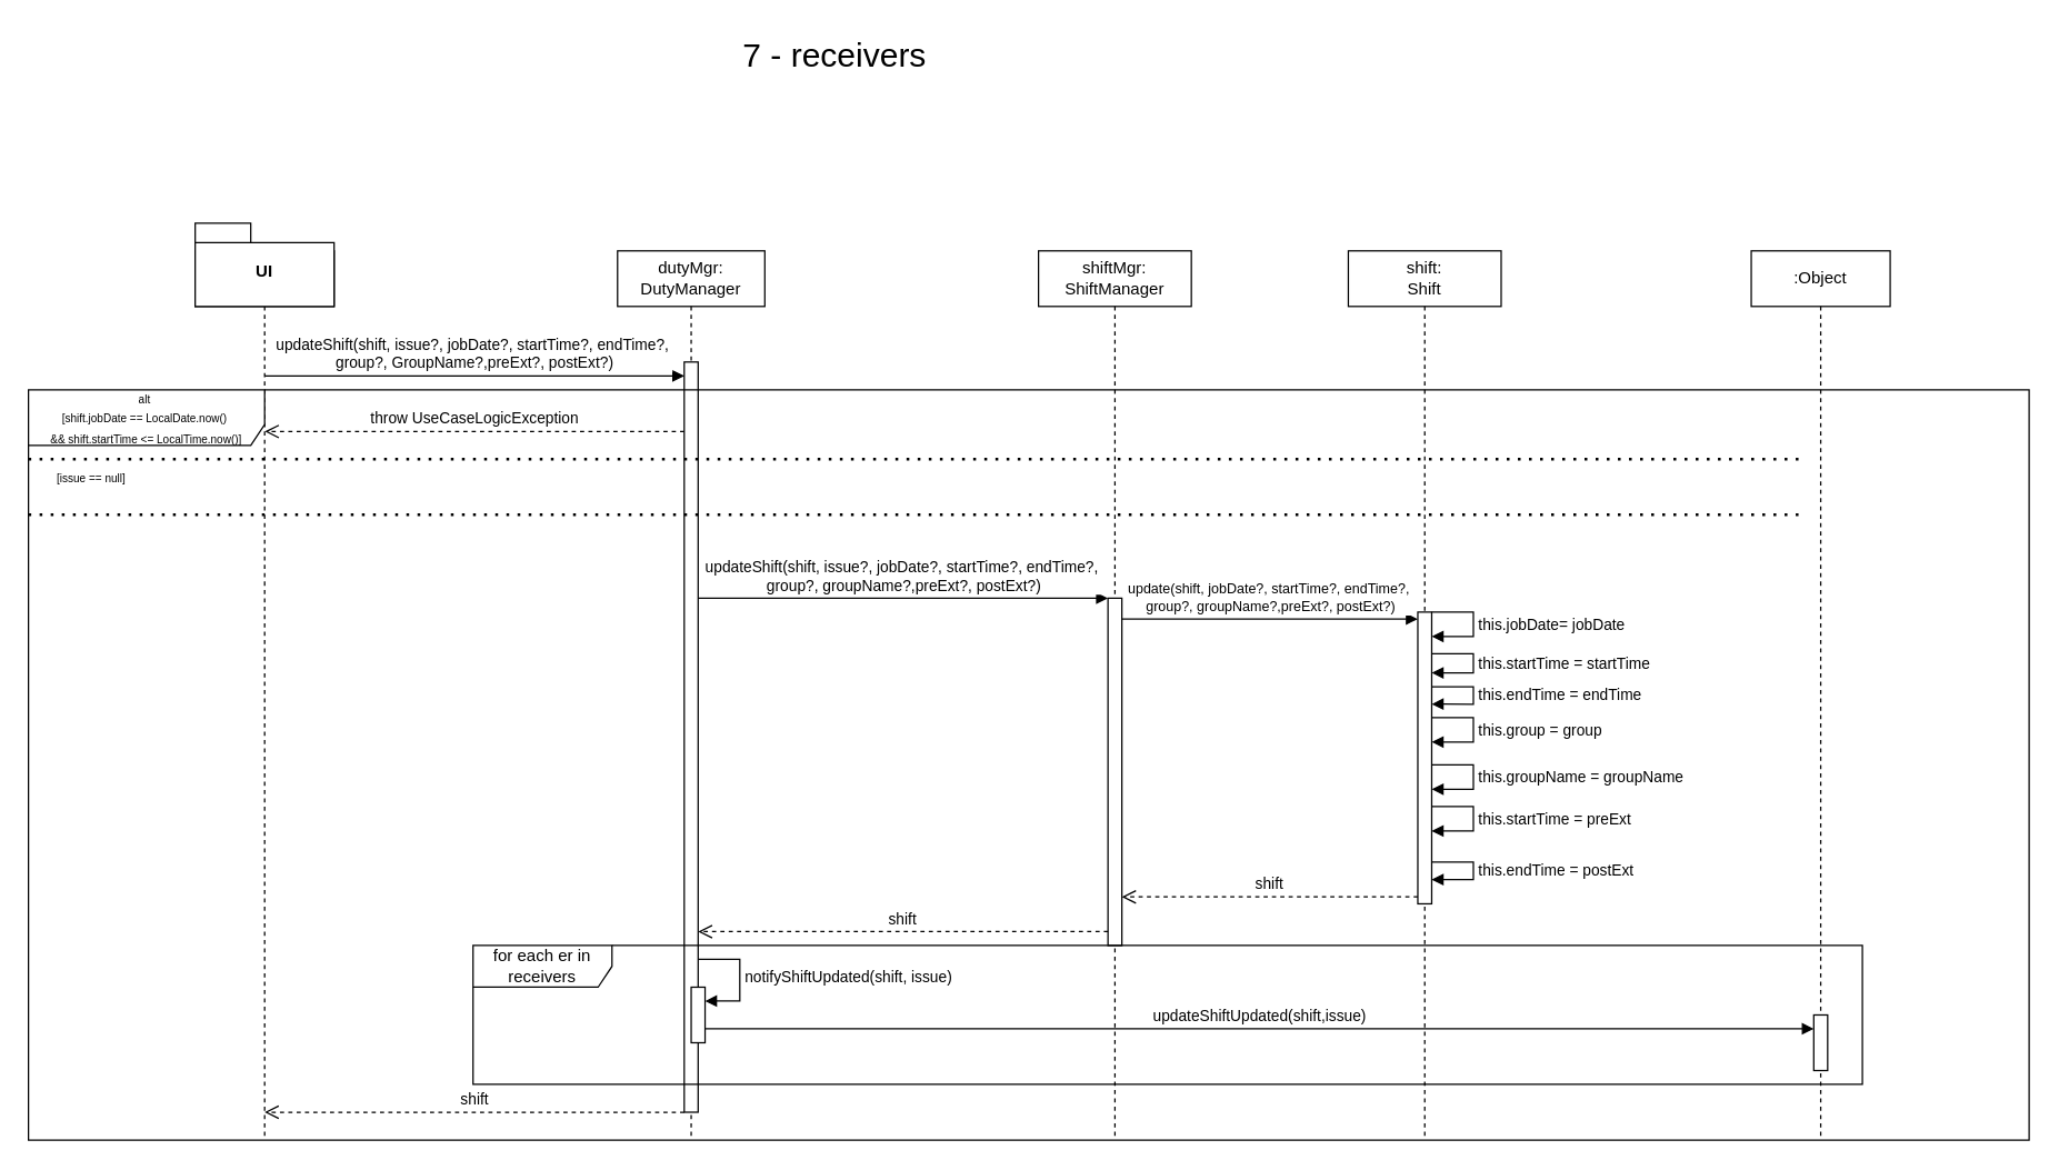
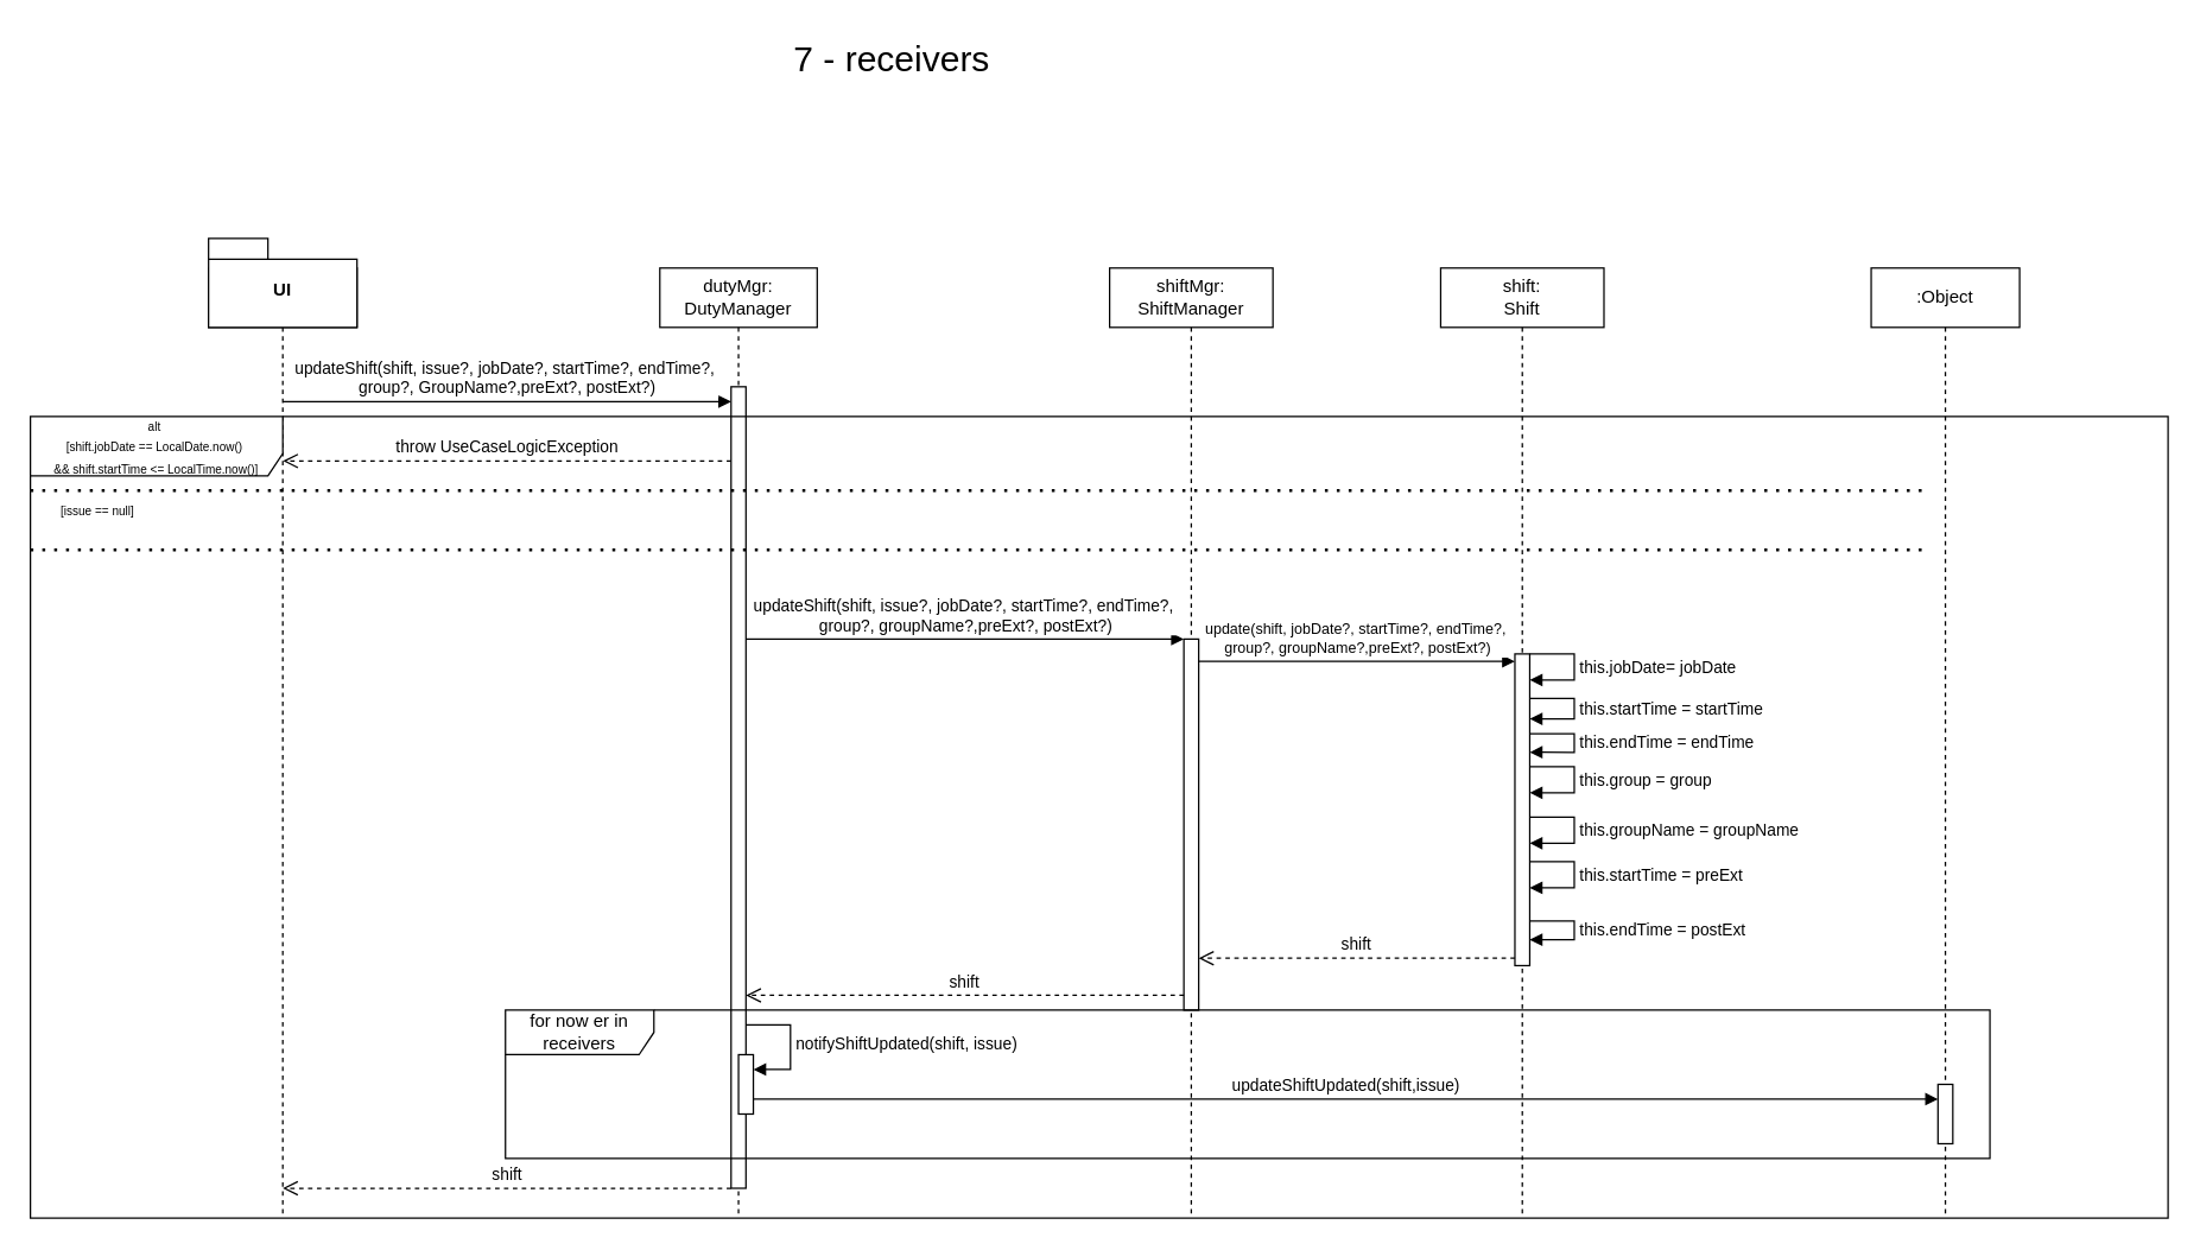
  <mxCell id="0" />
  <mxCell id="1" parent="0" />
  <mxCell id="2" value=":Object" style="shape=umlLifeline;perimeter=lifelinePerimeter;whiteSpace=wrap;html=1;container=1;dropTarget=0;collapsible=0;recursiveResize=0;outlineConnect=0;portConstraint=eastwest;newEdgeStyle={&quot;curved&quot;:0,&quot;rounded&quot;:0};" vertex="1" parent="1"><mxGeometry x="140" y="180" width="100" height="640" as="geometry" /></mxCell>
  <mxCell id="3" value="UI" style="shape=folder;fontStyle=1;spacingTop=10;tabWidth=40;tabHeight=14;tabPosition=left;html=1;whiteSpace=wrap;" vertex="1" parent="1"><mxGeometry x="140" y="160" width="100" height="60" as="geometry" /></mxCell>
  <mxCell id="4" value="&lt;font style=&quot;font-size: 24px;&quot;&gt;7 - receivers&lt;/font&gt;" style="text;html=1;align=center;verticalAlign=middle;resizable=0;points=[];autosize=1;strokeColor=none;fillColor=none;" vertex="1" parent="1"><mxGeometry x="510" y="20" width="180" height="40" as="geometry" /></mxCell>
  <mxCell id="5" value="dutyMgr:&lt;div&gt;DutyManager&lt;/div&gt;" style="shape=umlLifeline;perimeter=lifelinePerimeter;whiteSpace=wrap;html=1;container=1;dropTarget=0;collapsible=0;recursiveResize=0;outlineConnect=0;portConstraint=eastwest;newEdgeStyle={&quot;curved&quot;:0,&quot;rounded&quot;:0};" vertex="1" parent="1"><mxGeometry x="444" y="180" width="106" height="640" as="geometry" /></mxCell>
  <mxCell id="6" value="" style="html=1;points=[[0,0,0,0,5],[0,1,0,0,-5],[1,0,0,0,5],[1,1,0,0,-5]];perimeter=orthogonalPerimeter;outlineConnect=0;targetShapes=umlLifeline;portConstraint=eastwest;newEdgeStyle={&quot;curved&quot;:0,&quot;rounded&quot;:0};" vertex="1" parent="5"><mxGeometry x="48" y="80" width="10" height="540" as="geometry" /></mxCell>
  <mxCell id="7" value="updateShift(shift, issue?, jobDate?, startTime?, endTime?,&amp;nbsp;&lt;div&gt;group?, GroupName?,preExt?, postExt?)&lt;/div&gt;" style="html=1;verticalAlign=bottom;endArrow=block;curved=0;rounded=0;" edge="1" parent="1" target="6"><mxGeometry width="80" relative="1" as="geometry"><mxPoint x="190" y="270" as="sourcePoint" /><mxPoint x="270" y="270" as="targetPoint" /></mxGeometry></mxCell>
  <mxCell id="8" value="shiftMgr:&lt;div&gt;ShiftManager&lt;/div&gt;" style="shape=umlLifeline;perimeter=lifelinePerimeter;whiteSpace=wrap;html=1;container=1;dropTarget=0;collapsible=0;recursiveResize=0;outlineConnect=0;portConstraint=eastwest;newEdgeStyle={&quot;curved&quot;:0,&quot;rounded&quot;:0};" vertex="1" parent="1"><mxGeometry x="747" y="180" width="110" height="640" as="geometry" /></mxCell>
  <mxCell id="9" value="" style="html=1;points=[[0,0,0,0,5],[0,1,0,0,-5],[1,0,0,0,5],[1,1,0,0,-5]];perimeter=orthogonalPerimeter;outlineConnect=0;targetShapes=umlLifeline;portConstraint=eastwest;newEdgeStyle={&quot;curved&quot;:0,&quot;rounded&quot;:0};" vertex="1" parent="8"><mxGeometry x="50" y="250" width="10" height="250" as="geometry" /></mxCell>
  <mxCell id="10" value="updateShift(shift, issue?, jobDate?, startTime?, endTime?,&amp;nbsp;&lt;div&gt;group?, groupName?,preExt?, postExt?)&lt;/div&gt;" style="html=1;verticalAlign=bottom;endArrow=block;curved=0;rounded=0;" edge="1" parent="1"><mxGeometry width="80" relative="1" as="geometry"><mxPoint x="502" y="430" as="sourcePoint" /><mxPoint x="797" y="430" as="targetPoint" /></mxGeometry></mxCell>
  <mxCell id="11" value="&lt;span style=&quot;font-size: 8px;&quot;&gt;alt&amp;nbsp;&lt;/span&gt;&lt;div&gt;&lt;span style=&quot;font-size: 8px;&quot;&gt;[shift.jobDate == LocalDate.now()&amp;nbsp;&lt;/span&gt;&lt;/div&gt;&lt;div&gt;&lt;span style=&quot;font-size: 8px;&quot;&gt;&amp;amp;&amp;amp; shift.startTime &amp;lt;= LocalTime.now()]&lt;/span&gt;&lt;/div&gt;" style="shape=umlFrame;whiteSpace=wrap;html=1;pointerEvents=0;width=170;height=40;" vertex="1" parent="1"><mxGeometry x="20" y="280" width="1440" height="540" as="geometry" /></mxCell>
  <mxCell id="12" value="" style="endArrow=none;dashed=1;html=1;dashPattern=1 3;strokeWidth=2;rounded=0;" edge="1" parent="1"><mxGeometry width="50" height="50" relative="1" as="geometry"><mxPoint x="20" y="330" as="sourcePoint" /><mxPoint x="1300" y="330" as="targetPoint" /></mxGeometry></mxCell>
  <mxCell id="13" value="throw UseCaseLogicException" style="html=1;verticalAlign=bottom;endArrow=open;dashed=1;endSize=8;curved=0;rounded=0;" edge="1" parent="1"><mxGeometry relative="1" as="geometry"><mxPoint x="190.1" y="310" as="targetPoint" /><mxPoint x="492" y="310" as="sourcePoint" /></mxGeometry></mxCell>
  <mxCell id="14" value="" style="endArrow=none;dashed=1;html=1;dashPattern=1 3;strokeWidth=2;rounded=0;" edge="1" parent="1"><mxGeometry width="50" height="50" relative="1" as="geometry"><mxPoint x="20" y="370" as="sourcePoint" /><mxPoint x="1300" y="370" as="targetPoint" /></mxGeometry></mxCell>
  <mxCell id="15" value="&lt;font style=&quot;font-size: 8px;&quot;&gt;[issue == null]&lt;/font&gt;" style="text;html=1;align=center;verticalAlign=middle;resizable=0;points=[];autosize=1;strokeColor=none;fillColor=none;" vertex="1" parent="1"><mxGeometry x="30" y="328" width="70" height="30" as="geometry" /></mxCell>
  <mxCell id="16" value="shift:&lt;div&gt;Shift&lt;/div&gt;" style="shape=umlLifeline;perimeter=lifelinePerimeter;whiteSpace=wrap;html=1;container=1;dropTarget=0;collapsible=0;recursiveResize=0;outlineConnect=0;portConstraint=eastwest;newEdgeStyle={&quot;curved&quot;:0,&quot;rounded&quot;:0};" vertex="1" parent="1"><mxGeometry x="970" y="180" width="110" height="640" as="geometry" /></mxCell>
  <mxCell id="17" value="" style="html=1;points=[[0,0,0,0,5],[0,1,0,0,-5],[1,0,0,0,5],[1,1,0,0,-5]];perimeter=orthogonalPerimeter;outlineConnect=0;targetShapes=umlLifeline;portConstraint=eastwest;newEdgeStyle={&quot;curved&quot;:0,&quot;rounded&quot;:0};" vertex="1" parent="16"><mxGeometry x="50" y="260" width="10" height="210" as="geometry" /></mxCell>
  <mxCell id="18" value="&lt;font style=&quot;font-size: 10px;&quot;&gt;update(shift, jobDate?, startTime?, endTime?,&amp;nbsp;&lt;br&gt;&lt;/font&gt;&lt;font style=&quot;font-size: 10px;&quot;&gt;group?, groupName?,preExt?, postExt?)&lt;/font&gt;" style="html=1;verticalAlign=bottom;endArrow=block;curved=0;rounded=0;entryX=0;entryY=0;entryDx=0;entryDy=5;" edge="1" parent="1" source="9" target="17"><mxGeometry relative="1" as="geometry"><mxPoint x="920" y="445" as="sourcePoint" /></mxGeometry></mxCell>
  <mxCell id="19" value="shift" style="html=1;verticalAlign=bottom;endArrow=open;dashed=1;endSize=8;curved=0;rounded=0;exitX=0;exitY=1;exitDx=0;exitDy=-5;" edge="1" parent="1" source="17" target="9"><mxGeometry relative="1" as="geometry"><mxPoint x="810" y="645" as="targetPoint" /></mxGeometry></mxCell>
  <mxCell id="20" value="this.jobDate= jobDate" style="html=1;align=left;spacingLeft=2;endArrow=block;rounded=0;edgeStyle=orthogonalEdgeStyle;curved=0;rounded=0;" edge="1" parent="1"><mxGeometry relative="1" as="geometry"><mxPoint x="1030" y="440" as="sourcePoint" /><Array as="points"><mxPoint x="1030" y="440" /><mxPoint x="1060" y="440" /><mxPoint x="1060" y="458" /></Array><mxPoint x="1030" y="457.56" as="targetPoint" /></mxGeometry></mxCell>
  <mxCell id="21" value="this.startTime = startTime" style="html=1;align=left;spacingLeft=2;endArrow=block;rounded=0;edgeStyle=orthogonalEdgeStyle;curved=0;rounded=0;" edge="1" parent="1"><mxGeometry relative="1" as="geometry"><mxPoint x="1030" y="470" as="sourcePoint" /><Array as="points"><mxPoint x="1030" y="470" /><mxPoint x="1060" y="470" /><mxPoint x="1060" y="484" /></Array><mxPoint x="1030" y="483.75" as="targetPoint" /></mxGeometry></mxCell>
  <mxCell id="22" value="this.endTime = endTime" style="html=1;align=left;spacingLeft=2;endArrow=block;rounded=0;edgeStyle=orthogonalEdgeStyle;curved=0;rounded=0;" edge="1" parent="1"><mxGeometry relative="1" as="geometry"><mxPoint x="1030" y="493.69" as="sourcePoint" /><Array as="points"><mxPoint x="1030" y="493.69" /><mxPoint x="1060" y="493.69" /><mxPoint x="1060" y="506.69" /></Array><mxPoint x="1030" y="506.25" as="targetPoint" /></mxGeometry></mxCell>
  <mxCell id="23" value="this.group = group" style="html=1;align=left;spacingLeft=2;endArrow=block;rounded=0;edgeStyle=orthogonalEdgeStyle;curved=0;rounded=0;" edge="1" parent="1"><mxGeometry relative="1" as="geometry"><mxPoint x="1030" y="516" as="sourcePoint" /><Array as="points"><mxPoint x="1030" y="516" /><mxPoint x="1060" y="516" /><mxPoint x="1060" y="534" /></Array><mxPoint x="1030" y="533.56" as="targetPoint" /></mxGeometry></mxCell>
  <mxCell id="24" value="this.groupName = groupName" style="html=1;align=left;spacingLeft=2;endArrow=block;rounded=0;edgeStyle=orthogonalEdgeStyle;curved=0;rounded=0;" edge="1" parent="1"><mxGeometry relative="1" as="geometry"><mxPoint x="1030" y="550" as="sourcePoint" /><Array as="points"><mxPoint x="1030" y="550" /><mxPoint x="1060" y="550" /><mxPoint x="1060" y="568" /></Array><mxPoint x="1030" y="567.56" as="targetPoint" /></mxGeometry></mxCell>
  <mxCell id="25" value="shift" style="html=1;verticalAlign=bottom;endArrow=open;dashed=1;endSize=8;curved=0;rounded=0;" edge="1" parent="1"><mxGeometry relative="1" as="geometry"><mxPoint x="502" y="670" as="targetPoint" /><mxPoint x="797" y="670" as="sourcePoint" /></mxGeometry></mxCell>
  <mxCell id="26" value="" style="html=1;points=[[0,0,0,0,5],[0,1,0,0,-5],[1,0,0,0,5],[1,1,0,0,-5]];perimeter=orthogonalPerimeter;outlineConnect=0;targetShapes=umlLifeline;portConstraint=eastwest;newEdgeStyle={&quot;curved&quot;:0,&quot;rounded&quot;:0};" vertex="1" parent="1"><mxGeometry x="497" y="710" width="10" height="40" as="geometry" /></mxCell>
  <mxCell id="27" value="notifyShiftUpdated(shift, issue)" style="html=1;align=left;spacingLeft=2;endArrow=block;rounded=0;edgeStyle=orthogonalEdgeStyle;curved=0;rounded=0;" edge="1" parent="1" target="26"><mxGeometry relative="1" as="geometry"><mxPoint x="502" y="690" as="sourcePoint" /><Array as="points"><mxPoint x="532" y="720" /></Array></mxGeometry></mxCell>
  <mxCell id="28" value=":Object" style="shape=umlLifeline;perimeter=lifelinePerimeter;whiteSpace=wrap;html=1;container=1;dropTarget=0;collapsible=0;recursiveResize=0;outlineConnect=0;portConstraint=eastwest;newEdgeStyle={&quot;curved&quot;:0,&quot;rounded&quot;:0};" vertex="1" parent="1"><mxGeometry x="1260" y="180" width="100" height="640" as="geometry" /></mxCell>
  <mxCell id="29" value="" style="html=1;points=[[0,0,0,0,5],[0,1,0,0,-5],[1,0,0,0,5],[1,1,0,0,-5]];perimeter=orthogonalPerimeter;outlineConnect=0;targetShapes=umlLifeline;portConstraint=eastwest;newEdgeStyle={&quot;curved&quot;:0,&quot;rounded&quot;:0};" vertex="1" parent="28"><mxGeometry x="45" y="550" width="10" height="40" as="geometry" /></mxCell>
  <mxCell id="30" value="updateShiftUpdated(shift,issue)" style="html=1;verticalAlign=bottom;endArrow=block;curved=0;rounded=0;" edge="1" parent="1" target="29"><mxGeometry width="80" relative="1" as="geometry"><mxPoint x="507" y="740" as="sourcePoint" /><mxPoint x="587" y="740" as="targetPoint" /></mxGeometry></mxCell>
  <mxCell id="31" value="shift" style="html=1;verticalAlign=bottom;endArrow=open;dashed=1;endSize=8;curved=0;rounded=0;" edge="1" parent="1"><mxGeometry relative="1" as="geometry"><mxPoint x="190" y="800" as="targetPoint" /><mxPoint x="492" y="800" as="sourcePoint" /></mxGeometry></mxCell>
- <mxCell id="32" value="for each er in receivers" style="shape=umlFrame;whiteSpace=wrap;html=1;pointerEvents=0;width=100;height=30;" vertex="1" parent="1"><mxGeometry x="340" y="680" width="1000" height="100" as="geometry" /></mxCell>
+ <mxCell id="32" value="for now er in receivers" style="shape=umlFrame;whiteSpace=wrap;html=1;pointerEvents=0;width=100;height=30;" vertex="1" parent="1"><mxGeometry x="340" y="680" width="1000" height="100" as="geometry" /></mxCell>
  <mxCell id="33" value="this.startTime = preExt" style="html=1;align=left;spacingLeft=2;endArrow=block;rounded=0;edgeStyle=orthogonalEdgeStyle;curved=0;rounded=0;" edge="1" parent="1"><mxGeometry relative="1" as="geometry"><mxPoint x="1030" y="580" as="sourcePoint" /><Array as="points"><mxPoint x="1030" y="580" /><mxPoint x="1060" y="580" /><mxPoint x="1060" y="598" /></Array><mxPoint x="1030" y="597.56" as="targetPoint" /></mxGeometry></mxCell>
  <mxCell id="34" value="this.endTime = postExt" style="html=1;align=left;spacingLeft=2;endArrow=block;rounded=0;edgeStyle=orthogonalEdgeStyle;curved=0;rounded=0;" edge="1" parent="1"><mxGeometry relative="1" as="geometry"><mxPoint x="1030" y="620" as="sourcePoint" /><Array as="points"><mxPoint x="1030" y="620" /><mxPoint x="1060" y="620" /><mxPoint x="1060" y="633" /></Array><mxPoint x="1030" y="632.56" as="targetPoint" /></mxGeometry></mxCell>
